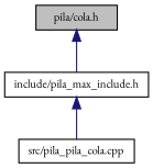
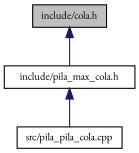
  digraph {
    fontname="EB Garamond"
    node [color=black fillcolor=white fontname="EB Garamond" fontsize=10 shape=record style=filled]
    edge [color=midnightblue dir=back fontname="EB Garamond" fontsize=10 labelfontname=Helvetica labelfontsize=10 style=solid]
-   n1 [fillcolor=grey75 fontcolor=black height=0.2 label="pila/cola.h" width=0.4]
-   n2 [height=0.2 label="include/pila_max_include.h" width=0.4]
+   n1 [fillcolor=grey75 fontcolor=black height=0.2 label="include/cola.h" width=0.4]
+   n2 [height=0.2 label="include/pila_max_cola.h" width=0.4]
    n3 [height=0.2 label="src/pila_pila_cola.cpp" width=0.4]
    n1 -> n2
    n2 -> n3
  }
